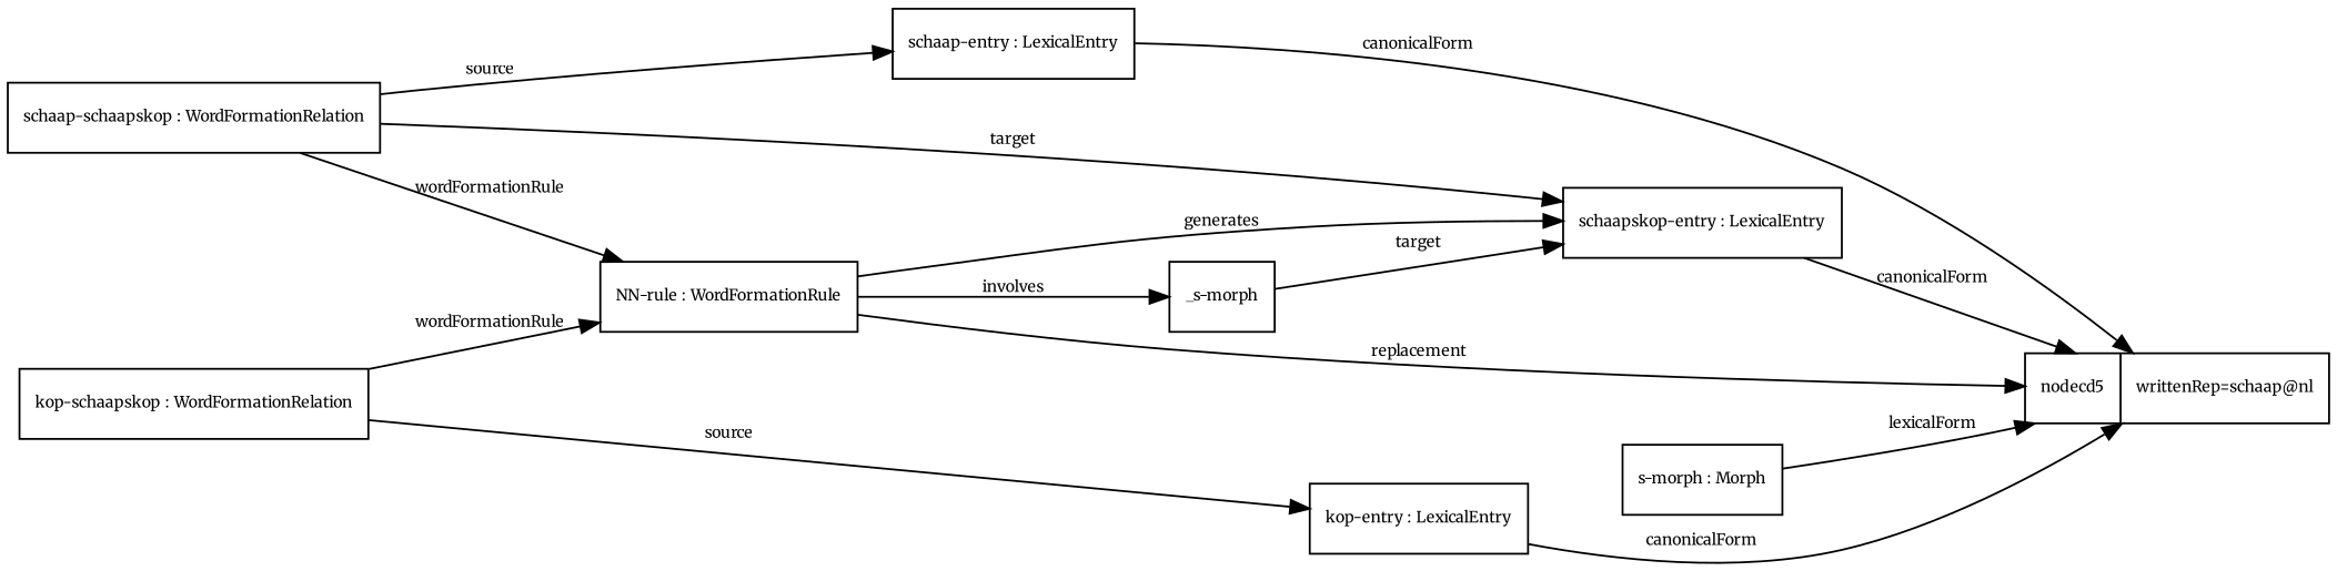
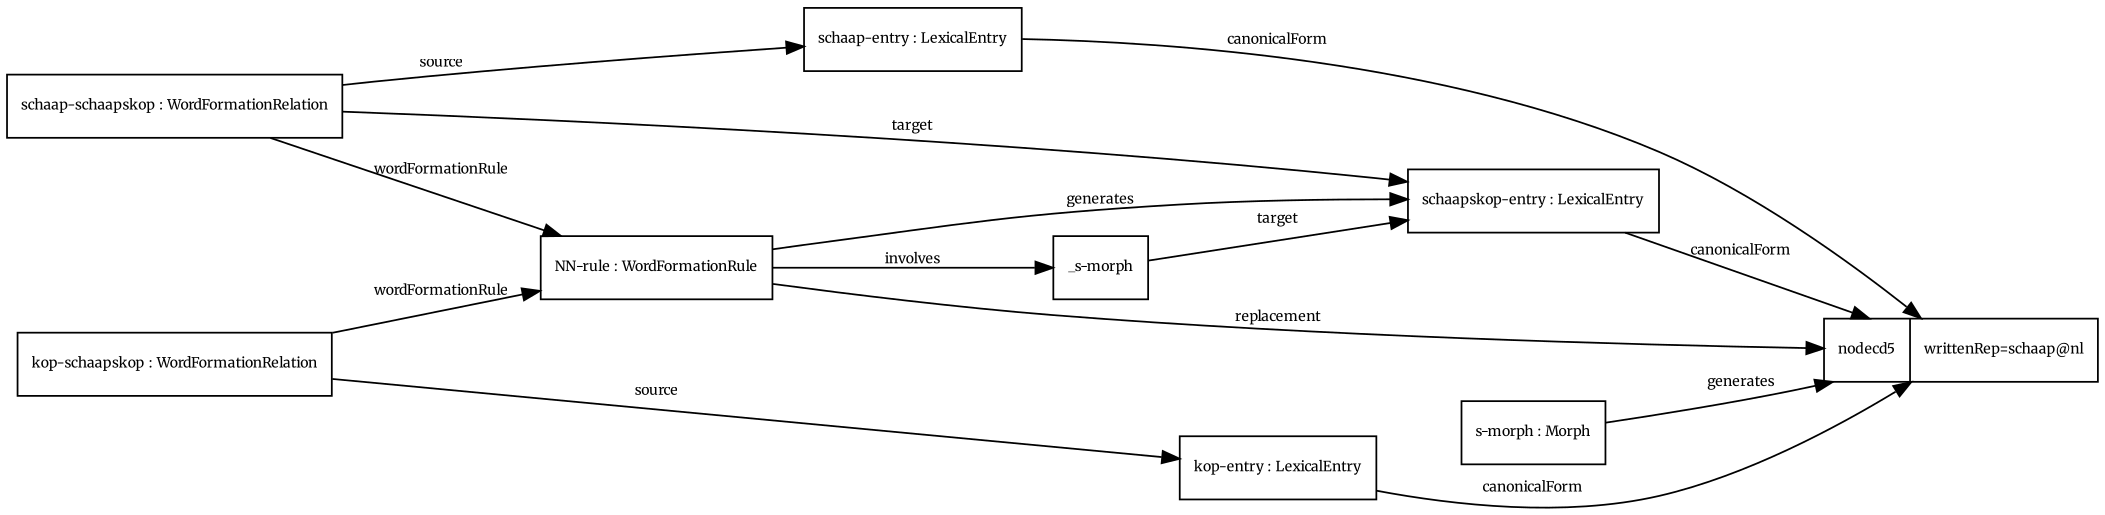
  digraph {
    fontname=Merriweather
    fontsize=8
    rankdir=LR
    node [fontname=Merriweather fontsize=8 shape=record]
    edge [fontname=Merriweather fontsize=8]
    n1 [label="{nodecd5|writtenRep=schaap@nl}"]
    n2 [label="{schaap-entry : LexicalEntry}"]
    n3 [label="{schaap-schaapskop : WordFormationRelation}"]
    n4 [label="{schaapskop-entry : LexicalEntry}"]
    n5 [label="{NN-rule : WordFormationRule}"]
    n6 [label="{_s-morph}"]
    n7 [label="{s-morph : Morph}"]
    n8 [label="{kop-entry : LexicalEntry}"]
    n9 [label="{kop-schaapskop : WordFormationRelation}"]
    n2 -> n1 [label=canonicalForm]
    n3 -> n2 [label=source]
    n3 -> n4 [label=target]
    n3 -> n5 [label=wordFormationRule]
    n4 -> n1 [label=canonicalForm]
    n5 -> n1 [label=replacement]
    n5 -> n4 [label=generates]
    n5 -> n6 [label=involves]
    n6 -> n4 [label=target]
-   n7 -> n1 [label=lexicalForm]
+   n7 -> n1 [label=generates]
    n8 -> n1 [label=canonicalForm]
    n9 -> n5 [label=wordFormationRule]
    n9 -> n8 [label=source]
  }
